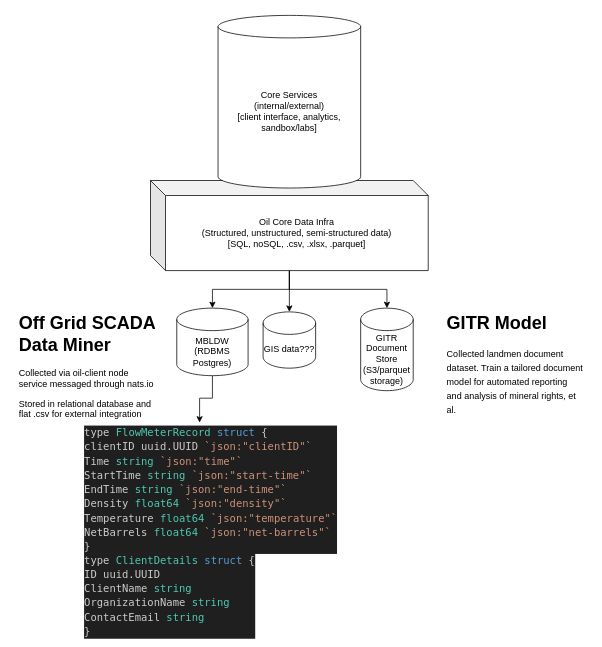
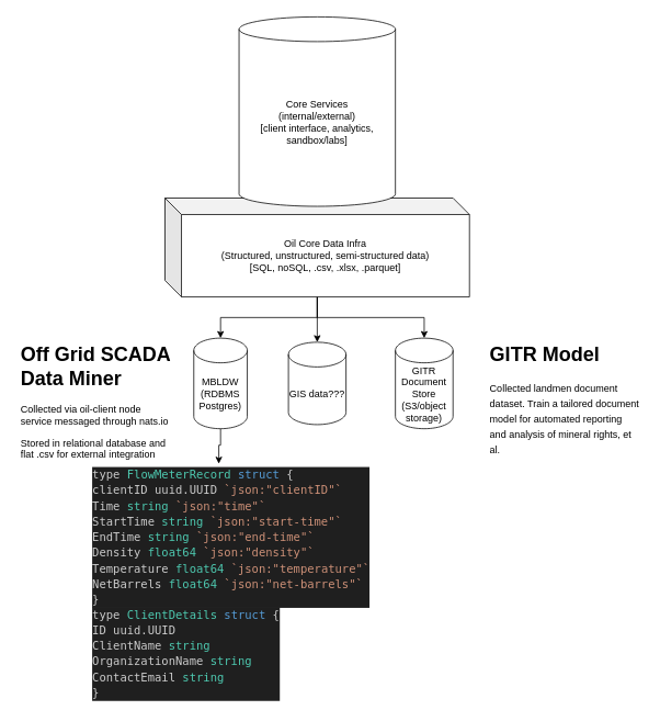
  <mxCell id="0" />
  <mxCell id="1" parent="0" />
  <mxCell id="2" style="edgeStyle=orthogonalEdgeStyle;rounded=0;orthogonalLoop=1;jettySize=auto;html=1;entryX=0.5;entryY=0;entryDx=0;entryDy=0;entryPerimeter=0;" edge="1" parent="1" source="5" target="7"><mxGeometry relative="1" as="geometry" /></mxCell>
  <mxCell id="3" style="edgeStyle=orthogonalEdgeStyle;rounded=0;orthogonalLoop=1;jettySize=auto;html=1;entryX=0.5;entryY=0;entryDx=0;entryDy=0;entryPerimeter=0;" edge="1" parent="1" source="5" target="9"><mxGeometry relative="1" as="geometry" /></mxCell>
  <mxCell id="4" style="edgeStyle=orthogonalEdgeStyle;rounded=0;orthogonalLoop=1;jettySize=auto;html=1;entryX=0.5;entryY=0;entryDx=0;entryDy=0;entryPerimeter=0;" edge="1" parent="1" source="5" target="14"><mxGeometry relative="1" as="geometry" /></mxCell>
  <mxCell id="5" value="Oil Core Data Infra&lt;br&gt;(Structured, unstructured, semi-structured data)&lt;br&gt;[SQL, noSQL, .csv, .xlsx, .parquet]" style="shape=cube;whiteSpace=wrap;html=1;boundedLbl=1;backgroundOutline=1;darkOpacity=0.05;darkOpacity2=0.1;" vertex="1" parent="1"><mxGeometry x="200" y="240" width="370" height="120" as="geometry" /></mxCell>
  <mxCell id="6" style="edgeStyle=orthogonalEdgeStyle;rounded=0;orthogonalLoop=1;jettySize=auto;html=1;exitX=0.5;exitY=1;exitDx=0;exitDy=0;exitPerimeter=0;entryX=0.42;entryY=0.021;entryDx=0;entryDy=0;entryPerimeter=0;" edge="1" parent="1" source="7" target="8"><mxGeometry relative="1" as="geometry" /></mxCell>
- <mxCell id="7" value="MBLDW&lt;br&gt;(RDBMS&lt;br&gt;Postgres)" style="shape=cylinder3;whiteSpace=wrap;html=1;boundedLbl=1;backgroundOutline=1;size=15;" vertex="1" parent="1"><mxGeometry x="235" y="410" width="95" height="90" as="geometry" /></mxCell>
+ <mxCell id="7" value="MBLDW&lt;br&gt;(RDBMS&lt;br&gt;Postgres)" style="shape=cylinder3;whiteSpace=wrap;html=1;boundedLbl=1;backgroundOutline=1;size=15;" vertex="1" parent="1"><mxGeometry x="235" y="410" width="65" height="110" as="geometry" /></mxCell>
  <mxCell id="8" value="&lt;div style=&quot;color: rgb(204, 204, 204); background-color: rgb(31, 31, 31); font-family: &amp;quot;Droid Sans Mono&amp;quot;, &amp;quot;monospace&amp;quot;, monospace; font-size: 14px; line-height: 19px;&quot;&gt;&lt;div&gt;type &lt;span style=&quot;color: #4ec9b0;&quot;&gt;FlowMeterRecord&lt;/span&gt; &lt;span style=&quot;color: #569cd6;&quot;&gt;struct&lt;/span&gt; {&lt;/div&gt;&lt;div&gt;    clientID        uuid.UUID &lt;span style=&quot;color: #ce9178;&quot;&gt;`json:&quot;clientID&quot;`&lt;/span&gt;&lt;/div&gt;&lt;div&gt;    Time            &lt;span style=&quot;color: #4ec9b0;&quot;&gt;string&lt;/span&gt;  &lt;span style=&quot;color: #ce9178;&quot;&gt;`json:&quot;time&quot;`&lt;/span&gt;&lt;/div&gt;&lt;div&gt;    StartTime       &lt;span style=&quot;color: #4ec9b0;&quot;&gt;string&lt;/span&gt;  &lt;span style=&quot;color: #ce9178;&quot;&gt;`json:&quot;start-time&quot;`&lt;/span&gt;&lt;/div&gt;&lt;div&gt;    EndTime         &lt;span style=&quot;color: #4ec9b0;&quot;&gt;string&lt;/span&gt;  &lt;span style=&quot;color: #ce9178;&quot;&gt;`json:&quot;end-time&quot;`&lt;/span&gt;&lt;/div&gt;&lt;div&gt;    Density         &lt;span style=&quot;color: #4ec9b0;&quot;&gt;float64&lt;/span&gt; &lt;span style=&quot;color: #ce9178;&quot;&gt;`json:&quot;density&quot;`&lt;/span&gt;&lt;/div&gt;&lt;div&gt;    Temperature     &lt;span style=&quot;color: #4ec9b0;&quot;&gt;float64&lt;/span&gt; &lt;span style=&quot;color: #ce9178;&quot;&gt;`json:&quot;temperature&quot;`&lt;/span&gt;&lt;/div&gt;&lt;div&gt;    NetBarrels      &lt;span style=&quot;color: #4ec9b0;&quot;&gt;float64&lt;/span&gt; &lt;span style=&quot;color: #ce9178;&quot;&gt;`json:&quot;net-barrels&quot;`&lt;/span&gt;&lt;/div&gt;&lt;div&gt;}&lt;/div&gt;&lt;/div&gt;" style="text;whiteSpace=wrap;html=1;" vertex="1" parent="1"><mxGeometry x="110" y="560" width="370" height="120" as="geometry" /></mxCell>
- <mxCell id="9" value="GITR Document&lt;br&gt;Store&lt;br&gt;(S3/parquet storage)" style="shape=cylinder3;whiteSpace=wrap;html=1;boundedLbl=1;backgroundOutline=1;size=15;" vertex="1" parent="1"><mxGeometry x="480" y="410" width="70" height="110" as="geometry" /></mxCell>
+ <mxCell id="9" value="GITR Document&lt;br&gt;Store&lt;br&gt;(S3/object storage)" style="shape=cylinder3;whiteSpace=wrap;html=1;boundedLbl=1;backgroundOutline=1;size=15;" vertex="1" parent="1"><mxGeometry x="480" y="410" width="70" height="110" as="geometry" /></mxCell>
  <mxCell id="10" value="Core Services&lt;br&gt;(internal/external)&lt;br&gt;[client interface, analytics, sandbox/labs]" style="shape=cylinder3;whiteSpace=wrap;html=1;boundedLbl=1;backgroundOutline=1;size=15;" vertex="1" parent="1"><mxGeometry x="290" y="20" width="190" height="230" as="geometry" /></mxCell>
  <mxCell id="11" value="&lt;div style=&quot;color: rgb(204, 204, 204); background-color: rgb(31, 31, 31); font-family: &amp;quot;Droid Sans Mono&amp;quot;, &amp;quot;monospace&amp;quot;, monospace; font-size: 14px; line-height: 19px;&quot;&gt;&lt;div&gt;type &lt;span style=&quot;color: #4ec9b0;&quot;&gt;ClientDetails&lt;/span&gt; &lt;span style=&quot;color: #569cd6;&quot;&gt;struct&lt;/span&gt; {&lt;/div&gt;&lt;div&gt;    ID               uuid.UUID&lt;/div&gt;&lt;div&gt;    ClientName       &lt;span style=&quot;color: #4ec9b0;&quot;&gt;string&lt;/span&gt;&lt;/div&gt;&lt;div&gt;    OrganizationName &lt;span style=&quot;color: #4ec9b0;&quot;&gt;string&lt;/span&gt;&lt;/div&gt;&lt;div&gt;    ContactEmail     &lt;span style=&quot;color: #4ec9b0;&quot;&gt;string&lt;/span&gt;&lt;/div&gt;&lt;div&gt;}&lt;/div&gt;&lt;/div&gt;" style="text;whiteSpace=wrap;html=1;" vertex="1" parent="1"><mxGeometry x="110" y="730" width="250" height="110" as="geometry" /></mxCell>
  <mxCell id="12" value="&lt;h1&gt;Off Grid SCADA Data Miner&lt;/h1&gt;&lt;p&gt;Collected via oil-client node service messaged through nats.io&lt;/p&gt;&lt;p&gt;Stored in relational database and flat .csv for external integration&lt;/p&gt;" style="text;html=1;strokeColor=none;fillColor=none;spacing=5;spacingTop=-20;whiteSpace=wrap;overflow=hidden;rounded=0;" vertex="1" parent="1"><mxGeometry x="20" y="410" width="190" height="160" as="geometry" /></mxCell>
  <mxCell id="13" value="&lt;h1&gt;&lt;span style=&quot;background-color: initial;&quot;&gt;GITR Model&lt;/span&gt;&lt;/h1&gt;&lt;h1 style=&quot;line-height: 60%;&quot;&gt;&lt;span style=&quot;background-color: initial; font-size: 12px; font-weight: normal;&quot;&gt;Collected landmen document dataset. Train a tailored document model for automated reporting and analysis of mineral rights, et al.&lt;/span&gt;&lt;br&gt;&lt;/h1&gt;" style="text;html=1;strokeColor=none;fillColor=none;spacing=5;spacingTop=-20;whiteSpace=wrap;overflow=hidden;rounded=0;" vertex="1" parent="1"><mxGeometry x="590" y="410" width="190" height="180" as="geometry" /></mxCell>
- <mxCell id="14" value="GIS data???" style="shape=cylinder3;whiteSpace=wrap;html=1;boundedLbl=1;backgroundOutline=1;size=15;" vertex="1" parent="1"><mxGeometry x="350" y="415" width="70" height="75" as="geometry" /></mxCell>
+ <mxCell id="14" value="GIS data???" style="shape=cylinder3;whiteSpace=wrap;html=1;boundedLbl=1;backgroundOutline=1;size=15;" vertex="1" parent="1"><mxGeometry x="350" y="415" width="70" height="100" as="geometry" /></mxCell>
